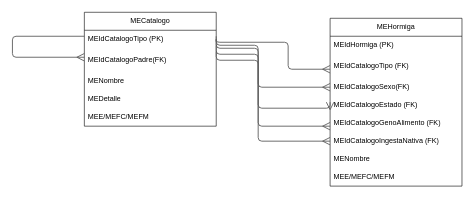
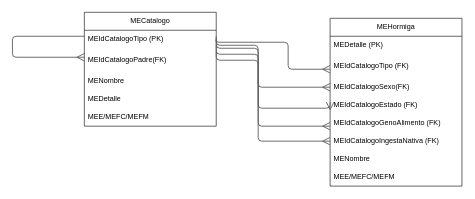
  <mxCell id="0" />
  <mxCell id="1" parent="0" />
  <mxCell id="2" value="MECatalogo" style="swimlane;fontStyle=0;childLayout=stackLayout;horizontal=1;startSize=30;horizontalStack=0;resizeParent=1;resizeParentMax=0;resizeLast=0;collapsible=1;marginBottom=0;whiteSpace=wrap;html=1;" parent="1" vertex="1"><mxGeometry x="140" y="20" width="220" height="190" as="geometry" /></mxCell>
  <mxCell id="3" value="MEIdCatalogoTipo (PK)" style="text;strokeColor=none;fillColor=none;align=left;verticalAlign=middle;spacingLeft=4;spacingRight=4;overflow=hidden;points=[[0,0.5],[1,0.5]];portConstraint=eastwest;rotatable=0;whiteSpace=wrap;html=1;" parent="2" vertex="1"><mxGeometry y="30" width="220" height="30" as="geometry" /></mxCell>
  <mxCell id="4" value="MEIdCatalogoPadre(FK)" style="text;strokeColor=none;fillColor=none;align=left;verticalAlign=middle;spacingLeft=4;spacingRight=4;overflow=hidden;points=[[0,0.5],[1,0.5]];portConstraint=eastwest;rotatable=0;whiteSpace=wrap;html=1;" parent="2" vertex="1"><mxGeometry y="60" width="220" height="40" as="geometry" /></mxCell>
  <mxCell id="5" value="MENombre" style="text;strokeColor=none;fillColor=none;align=left;verticalAlign=middle;spacingLeft=4;spacingRight=4;overflow=hidden;points=[[0,0.5],[1,0.5]];portConstraint=eastwest;rotatable=0;whiteSpace=wrap;html=1;" parent="2" vertex="1"><mxGeometry y="100" width="220" height="30" as="geometry" /></mxCell>
  <mxCell id="6" value="MEDetalle" style="text;strokeColor=none;fillColor=none;align=left;verticalAlign=middle;spacingLeft=4;spacingRight=4;overflow=hidden;points=[[0,0.5],[1,0.5]];portConstraint=eastwest;rotatable=0;whiteSpace=wrap;html=1;" parent="2" vertex="1"><mxGeometry y="130" width="220" height="30" as="geometry" /></mxCell>
  <mxCell id="7" value="MEE/MEFC/MEFM" style="text;strokeColor=none;fillColor=none;align=left;verticalAlign=middle;spacingLeft=4;spacingRight=4;overflow=hidden;points=[[0,0.5],[1,0.5]];portConstraint=eastwest;rotatable=0;whiteSpace=wrap;html=1;" parent="2" vertex="1"><mxGeometry y="160" width="220" height="30" as="geometry" /></mxCell>
  <mxCell id="8" value="MEHormiga" style="swimlane;fontStyle=0;childLayout=stackLayout;horizontal=1;startSize=30;horizontalStack=0;resizeParent=1;resizeParentMax=0;resizeLast=0;collapsible=1;marginBottom=0;whiteSpace=wrap;html=1;" parent="1" vertex="1"><mxGeometry x="550" y="30" width="220" height="280" as="geometry" /></mxCell>
- <mxCell id="9" value="MEIdHormiga (PK)" style="text;strokeColor=none;fillColor=none;align=left;verticalAlign=middle;spacingLeft=4;spacingRight=4;overflow=hidden;points=[[0,0.5],[1,0.5]];portConstraint=eastwest;rotatable=0;whiteSpace=wrap;html=1;" parent="8" vertex="1"><mxGeometry y="30" width="220" height="30" as="geometry" /></mxCell>
+ <mxCell id="9" value="MEDetalle (PK)" style="text;strokeColor=none;fillColor=none;align=left;verticalAlign=middle;spacingLeft=4;spacingRight=4;overflow=hidden;points=[[0,0.5],[1,0.5]];portConstraint=eastwest;rotatable=0;whiteSpace=wrap;html=1;" parent="8" vertex="1"><mxGeometry y="30" width="220" height="30" as="geometry" /></mxCell>
  <mxCell id="10" value="MEIdCatalogoTipo (FK)" style="text;strokeColor=none;fillColor=none;align=left;verticalAlign=middle;spacingLeft=4;spacingRight=4;overflow=hidden;points=[[0,0.5],[1,0.5]];portConstraint=eastwest;rotatable=0;whiteSpace=wrap;html=1;" parent="8" vertex="1"><mxGeometry y="60" width="220" height="40" as="geometry" /></mxCell>
  <mxCell id="11" value="MEIdCatalogoSexo(FK)" style="text;strokeColor=none;fillColor=none;align=left;verticalAlign=middle;spacingLeft=4;spacingRight=4;overflow=hidden;points=[[0,0.5],[1,0.5]];portConstraint=eastwest;rotatable=0;whiteSpace=wrap;html=1;" parent="8" vertex="1"><mxGeometry y="100" width="220" height="30" as="geometry" /></mxCell>
  <mxCell id="12" value="MEIdCatalogoEstado (FK)" style="text;strokeColor=none;fillColor=none;align=left;verticalAlign=middle;spacingLeft=4;spacingRight=4;overflow=hidden;points=[[0,0.5],[1,0.5]];portConstraint=eastwest;rotatable=0;whiteSpace=wrap;html=1;" parent="8" vertex="1"><mxGeometry y="130" width="220" height="30" as="geometry" /></mxCell>
  <mxCell id="13" value="MEIdCatalogoGenoAlimento (FK)" style="text;strokeColor=none;fillColor=none;align=left;verticalAlign=middle;spacingLeft=4;spacingRight=4;overflow=hidden;points=[[0,0.5],[1,0.5]];portConstraint=eastwest;rotatable=0;whiteSpace=wrap;html=1;" parent="8" vertex="1"><mxGeometry y="160" width="220" height="30" as="geometry" /></mxCell>
  <mxCell id="14" value="MEIdCatalogoIngestaNativa (FK)" style="text;strokeColor=none;fillColor=none;align=left;verticalAlign=middle;spacingLeft=4;spacingRight=4;overflow=hidden;points=[[0,0.5],[1,0.5]];portConstraint=eastwest;rotatable=0;whiteSpace=wrap;html=1;" parent="8" vertex="1"><mxGeometry y="190" width="220" height="30" as="geometry" /></mxCell>
  <mxCell id="15" value="MENombre" style="text;strokeColor=none;fillColor=none;align=left;verticalAlign=middle;spacingLeft=4;spacingRight=4;overflow=hidden;points=[[0,0.5],[1,0.5]];portConstraint=eastwest;rotatable=0;whiteSpace=wrap;html=1;" parent="8" vertex="1"><mxGeometry y="220" width="220" height="30" as="geometry" /></mxCell>
  <mxCell id="16" value="MEE/MEFC/MEFM" style="text;strokeColor=none;fillColor=none;align=left;verticalAlign=middle;spacingLeft=4;spacingRight=4;overflow=hidden;points=[[0,0.5],[1,0.5]];portConstraint=eastwest;rotatable=0;whiteSpace=wrap;html=1;" parent="8" vertex="1"><mxGeometry y="250" width="220" height="30" as="geometry" /></mxCell>
  <mxCell id="17" value="" style="html=1;jettySize=18;whiteSpace=wrap;fontSize=13;strokeColor=#5E5E5E;strokeWidth=1.5;rounded=1;arcSize=12;edgeStyle=orthogonalEdgeStyle;endArrow=ERmany;endSize=10;exitX=1;exitY=0.5;entryX=1;entryY=0.5;lucidId=jS7OJYjnYTtR;entryDx=0;entryDy=0;exitDx=0;exitDy=0;" parent="1" edge="1"><mxGeometry width="100" height="100" relative="1" as="geometry"><Array as="points"><mxPoint x="20" y="60" /><mxPoint x="20" y="95" /></Array><mxPoint x="140" y="60" as="sourcePoint" /><mxPoint x="140" y="95" as="targetPoint" /></mxGeometry></mxCell>
  <mxCell id="18" value="" style="html=1;jettySize=18;whiteSpace=wrap;fontSize=13;strokeColor=#5E5E5E;strokeWidth=1.5;rounded=1;arcSize=12;edgeStyle=orthogonalEdgeStyle;endArrow=ERmany;endSize=10;exitX=1;exitY=0.5;entryX=1;entryY=0.5;lucidId=jS7OJYjnYTtR;entryDx=0;entryDy=0;exitDx=0;exitDy=0;" parent="1" source="3" edge="1"><mxGeometry width="100" height="100" relative="1" as="geometry"><Array as="points"><mxPoint x="360" y="70" /><mxPoint x="480" y="70" /><mxPoint x="480" y="115" /></Array><mxPoint x="550" y="80" as="sourcePoint" /><mxPoint x="550" y="115" as="targetPoint" /></mxGeometry></mxCell>
  <mxCell id="19" value="" style="html=1;jettySize=18;whiteSpace=wrap;fontSize=13;strokeColor=#5E5E5E;strokeWidth=1.5;rounded=1;arcSize=12;edgeStyle=orthogonalEdgeStyle;endArrow=ERmany;endSize=10;exitX=1;exitY=0.5;entryX=1;entryY=0.5;lucidId=jS7OJYjnYTtR;entryDx=0;entryDy=0;exitDx=0;exitDy=0;" parent="1" source="3" edge="1"><mxGeometry width="100" height="100" relative="1" as="geometry"><Array as="points"><mxPoint x="360" y="80" /><mxPoint x="430" y="80" /><mxPoint x="430" y="145" /></Array><mxPoint x="550" y="110" as="sourcePoint" /><mxPoint x="550" y="145" as="targetPoint" /></mxGeometry></mxCell>
  <mxCell id="20" value="" style="html=1;jettySize=18;whiteSpace=wrap;fontSize=13;strokeColor=#5E5E5E;strokeWidth=1.5;rounded=1;arcSize=12;edgeStyle=orthogonalEdgeStyle;endArrow=ERmany;endSize=10;exitX=1;exitY=0.5;lucidId=jS7OJYjnYTtR;exitDx=0;exitDy=0;" parent="1" edge="1"><mxGeometry width="100" height="100" relative="1" as="geometry"><Array as="points"><mxPoint x="360" y="75" /><mxPoint x="430" y="75" /><mxPoint x="430" y="180" /><mxPoint x="550" y="180" /></Array><mxPoint x="360" y="60" as="sourcePoint" /><mxPoint x="550" y="170" as="targetPoint" /></mxGeometry></mxCell>
  <mxCell id="21" value="" style="html=1;jettySize=18;whiteSpace=wrap;fontSize=13;strokeColor=#5E5E5E;strokeWidth=1.5;rounded=1;arcSize=12;edgeStyle=orthogonalEdgeStyle;endArrow=ERmany;endSize=10;exitX=1;exitY=0.5;lucidId=jS7OJYjnYTtR;exitDx=0;exitDy=0;" parent="1" target="13" edge="1"><mxGeometry width="100" height="100" relative="1" as="geometry"><Array as="points"><mxPoint x="360" y="90" /><mxPoint x="430" y="90" /><mxPoint x="430" y="210" /></Array><mxPoint x="360" y="75" as="sourcePoint" /><mxPoint x="550" y="155" as="targetPoint" /></mxGeometry></mxCell>
  <mxCell id="22" value="" style="html=1;jettySize=18;whiteSpace=wrap;fontSize=13;strokeColor=#5E5E5E;strokeWidth=1.5;rounded=1;arcSize=12;edgeStyle=orthogonalEdgeStyle;endArrow=ERmany;endSize=10;exitX=1;exitY=0.5;lucidId=jS7OJYjnYTtR;exitDx=0;exitDy=0;entryX=0;entryY=0.5;entryDx=0;entryDy=0;" parent="1" target="14" edge="1"><mxGeometry width="100" height="100" relative="1" as="geometry"><Array as="points"><mxPoint x="360" y="100" /><mxPoint x="430" y="100" /><mxPoint x="430" y="235" /></Array><mxPoint x="360" y="85" as="sourcePoint" /><mxPoint x="550" y="220" as="targetPoint" /></mxGeometry></mxCell>
